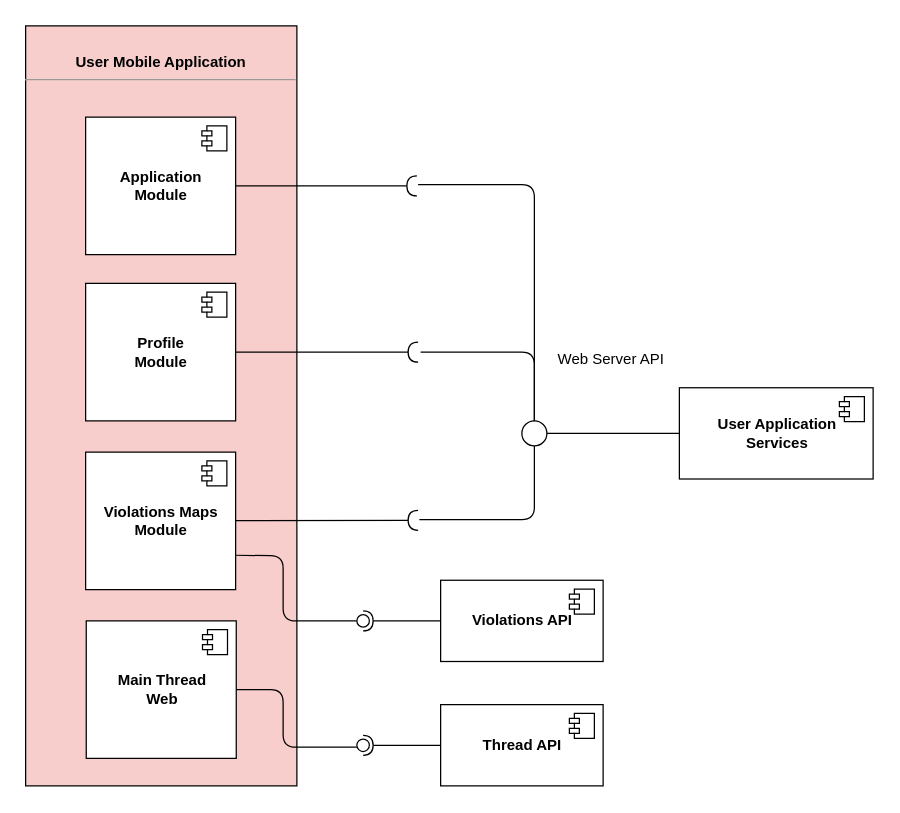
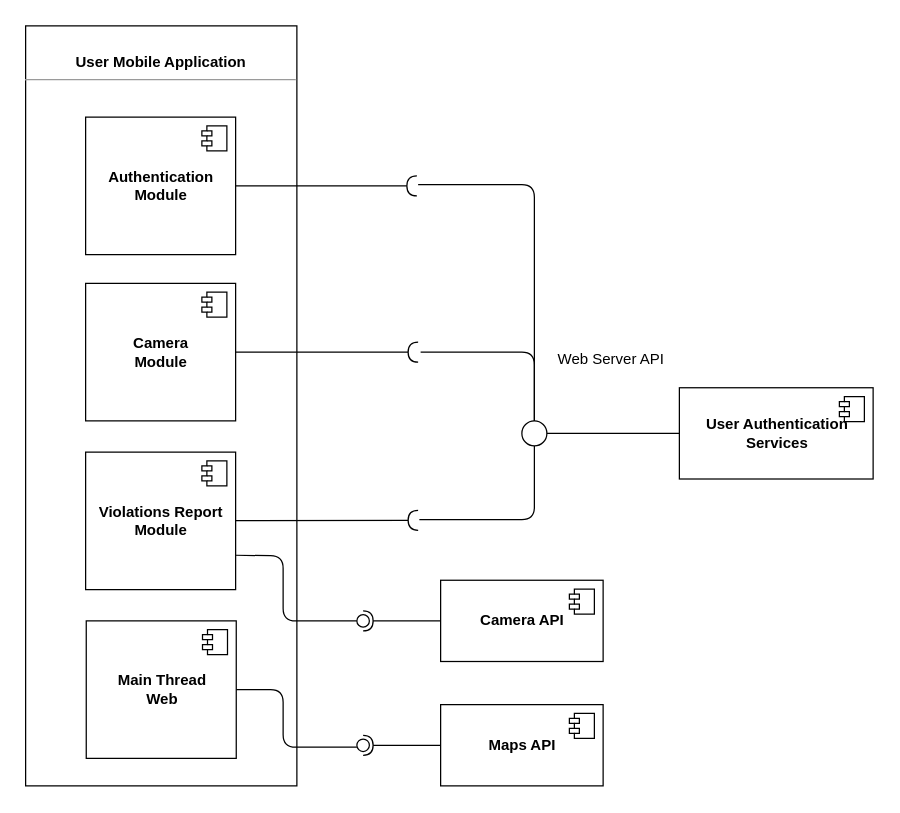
  <mxCell id="0" />
  <mxCell id="1" parent="0" />
- <mxCell id="2" value="&lt;p style=&quot;margin: 0px ; margin-top: 4px ; text-align: center&quot;&gt;&lt;b&gt;&lt;br&gt;&lt;/b&gt;&lt;/p&gt;&lt;p style=&quot;margin: 0px ; margin-top: 4px ; text-align: center&quot;&gt;&lt;b&gt;User Mobile Application&lt;/b&gt;&lt;br&gt;&lt;/p&gt;&lt;hr size=&quot;1&quot;&gt;&lt;p style=&quot;margin: 0px ; margin-left: 4px&quot;&gt;&lt;br&gt;&lt;/p&gt;" style="verticalAlign=top;align=left;overflow=fill;fontSize=12;fontFamily=Helvetica;html=1;fillColor=#f8cecc;" parent="1" vertex="1"><mxGeometry x="20" y="20" width="217" height="608" as="geometry" /></mxCell>
- <mxCell id="3" value="&lt;b&gt;Profile&lt;br&gt;Module&lt;br&gt;&lt;/b&gt;" style="html=1;" parent="1" vertex="1"><mxGeometry x="68" y="226" width="120" height="110" as="geometry" /></mxCell>
+ <mxCell id="2" value="&lt;p style=&quot;margin: 0px ; margin-top: 4px ; text-align: center&quot;&gt;&lt;b&gt;&lt;br&gt;&lt;/b&gt;&lt;/p&gt;&lt;p style=&quot;margin: 0px ; margin-top: 4px ; text-align: center&quot;&gt;&lt;b&gt;User Mobile Application&lt;/b&gt;&lt;br&gt;&lt;/p&gt;&lt;hr size=&quot;1&quot;&gt;&lt;p style=&quot;margin: 0px ; margin-left: 4px&quot;&gt;&lt;br&gt;&lt;/p&gt;" style="verticalAlign=top;align=left;overflow=fill;fontSize=12;fontFamily=Helvetica;html=1;" parent="1" vertex="1"><mxGeometry x="20" y="20" width="217" height="608" as="geometry" /></mxCell>
+ <mxCell id="3" value="&lt;b&gt;Camera&lt;br&gt;Module&lt;br&gt;&lt;/b&gt;" style="html=1;" parent="1" vertex="1"><mxGeometry x="68" y="226" width="120" height="110" as="geometry" /></mxCell>
  <mxCell id="4" value="" style="shape=component;jettyWidth=8;jettyHeight=4;" parent="3" vertex="1"><mxGeometry x="1" width="20" height="20" relative="1" as="geometry"><mxPoint x="-27" y="7" as="offset" /></mxGeometry></mxCell>
- <mxCell id="5" value="&lt;b&gt;Application&lt;br&gt;Module&lt;/b&gt;" style="html=1;" parent="1" vertex="1"><mxGeometry x="68" y="93" width="120" height="110" as="geometry" /></mxCell>
+ <mxCell id="5" value="&lt;b&gt;Authentication&lt;br&gt;Module&lt;/b&gt;" style="html=1;" parent="1" vertex="1"><mxGeometry x="68" y="93" width="120" height="110" as="geometry" /></mxCell>
  <mxCell id="6" value="" style="shape=component;jettyWidth=8;jettyHeight=4;" parent="5" vertex="1"><mxGeometry x="1" width="20" height="20" relative="1" as="geometry"><mxPoint x="-27" y="7" as="offset" /></mxGeometry></mxCell>
- <mxCell id="7" value="&lt;b&gt;User Application&lt;br&gt;Services&lt;br&gt;&lt;/b&gt;" style="html=1;" parent="1" vertex="1"><mxGeometry x="543" y="309.5" width="155" height="73" as="geometry" /></mxCell>
+ <mxCell id="7" value="&lt;b&gt;User Authentication&lt;br&gt;Services&lt;br&gt;&lt;/b&gt;" style="html=1;" parent="1" vertex="1"><mxGeometry x="543" y="309.5" width="155" height="73" as="geometry" /></mxCell>
  <mxCell id="8" value="" style="shape=component;jettyWidth=8;jettyHeight=4;" parent="7" vertex="1"><mxGeometry x="1" width="20" height="20" relative="1" as="geometry"><mxPoint x="-27" y="7" as="offset" /></mxGeometry></mxCell>
  <mxCell id="9" value="" style="edgeStyle=orthogonalEdgeStyle;rounded=0;jumpStyle=none;orthogonalLoop=1;jettySize=auto;html=1;endArrow=none;endFill=0;" parent="1" source="10" target="7" edge="1"><mxGeometry relative="1" as="geometry"><mxPoint x="698" y="269" as="targetPoint" /></mxGeometry></mxCell>
  <mxCell id="10" value="" style="verticalLabelPosition=bottom;verticalAlign=top;html=1;strokeWidth=1;shape=mxgraph.flowchart.on-page_reference;fillColor=none;strokeColor=#000000;" parent="1" vertex="1"><mxGeometry x="417" y="336" width="20" height="20" as="geometry" /></mxCell>
  <mxCell id="11" value="Web Server API" style="text;html=1;resizable=0;points=[];autosize=1;align=left;verticalAlign=top;spacingTop=-4;" parent="1" vertex="1"><mxGeometry x="443.5" y="277" width="95" height="14" as="geometry" /></mxCell>
  <mxCell id="12" value="" style="rounded=0;orthogonalLoop=1;jettySize=auto;html=1;endArrow=halfCircle;endFill=0;entryX=0.5;entryY=0.5;entryDx=0;entryDy=0;endSize=6;strokeWidth=1;" parent="1" source="5" edge="1"><mxGeometry relative="1" as="geometry"><mxPoint x="316" y="148" as="sourcePoint" /><mxPoint x="333" y="148" as="targetPoint" /></mxGeometry></mxCell>
  <mxCell id="13" value="" style="rounded=0;orthogonalLoop=1;jettySize=auto;html=1;endArrow=halfCircle;endFill=0;endSize=6;strokeWidth=1;" parent="1" source="3" edge="1"><mxGeometry relative="1" as="geometry"><mxPoint x="193" y="281" as="sourcePoint" /><mxPoint x="334" y="281" as="targetPoint" /></mxGeometry></mxCell>
  <mxCell id="14" value="" style="endArrow=none;html=1;entryX=0.5;entryY=0;entryDx=0;entryDy=0;entryPerimeter=0;" parent="1" target="10" edge="1"><mxGeometry width="50" height="50" relative="1" as="geometry"><mxPoint x="336" y="281" as="sourcePoint" /><mxPoint x="450" y="289" as="targetPoint" /><Array as="points"><mxPoint x="427" y="281" /></Array></mxGeometry></mxCell>
  <mxCell id="15" value="" style="endArrow=none;html=1;entryX=0.5;entryY=0;entryDx=0;entryDy=0;entryPerimeter=0;" parent="1" target="10" edge="1"><mxGeometry width="50" height="50" relative="1" as="geometry"><mxPoint x="334" y="147" as="sourcePoint" /><mxPoint x="395" y="136" as="targetPoint" /><Array as="points"><mxPoint x="427" y="147" /></Array></mxGeometry></mxCell>
- <mxCell id="16" value="&lt;b&gt;Violations Maps&lt;br&gt;Module&lt;br&gt;&lt;/b&gt;" style="html=1;" parent="1" vertex="1"><mxGeometry x="68" y="361" width="120" height="110" as="geometry" /></mxCell>
+ <mxCell id="16" value="&lt;b&gt;Violations Report&lt;br&gt;Module&lt;br&gt;&lt;/b&gt;" style="html=1;" parent="1" vertex="1"><mxGeometry x="68" y="361" width="120" height="110" as="geometry" /></mxCell>
  <mxCell id="17" value="" style="shape=component;jettyWidth=8;jettyHeight=4;" parent="16" vertex="1"><mxGeometry x="1" width="20" height="20" relative="1" as="geometry"><mxPoint x="-27" y="7" as="offset" /></mxGeometry></mxCell>
  <mxCell id="18" value="" style="rounded=0;orthogonalLoop=1;jettySize=auto;html=1;endArrow=halfCircle;endFill=0;endSize=6;strokeWidth=1;" parent="1" source="16" edge="1"><mxGeometry relative="1" as="geometry"><mxPoint x="188" y="415.5" as="sourcePoint" /><mxPoint x="334" y="415.5" as="targetPoint" /></mxGeometry></mxCell>
  <mxCell id="19" value="" style="endArrow=none;html=1;entryX=0.5;entryY=1;entryDx=0;entryDy=0;entryPerimeter=0;" parent="1" target="10" edge="1"><mxGeometry width="50" height="50" relative="1" as="geometry"><mxPoint x="335" y="415" as="sourcePoint" /><mxPoint x="608" y="415" as="targetPoint" /><Array as="points"><mxPoint x="427" y="415" /></Array></mxGeometry></mxCell>
  <mxCell id="20" value="&lt;b&gt;Main Thread&lt;br&gt;Web&lt;br&gt;&lt;/b&gt;" style="html=1;" vertex="1" parent="1"><mxGeometry x="68.5" y="496" width="120" height="110" as="geometry" /></mxCell>
  <mxCell id="21" value="" style="shape=component;jettyWidth=8;jettyHeight=4;" vertex="1" parent="20"><mxGeometry x="1" width="20" height="20" relative="1" as="geometry"><mxPoint x="-27" y="7" as="offset" /></mxGeometry></mxCell>
- <mxCell id="22" value="&lt;b&gt;Violations API&lt;/b&gt;" style="html=1;" vertex="1" parent="1"><mxGeometry x="352" y="463.5" width="130" height="65" as="geometry" /></mxCell>
+ <mxCell id="22" value="&lt;b&gt;Camera API&lt;/b&gt;" style="html=1;" vertex="1" parent="1"><mxGeometry x="352" y="463.5" width="130" height="65" as="geometry" /></mxCell>
  <mxCell id="23" value="" style="shape=component;jettyWidth=8;jettyHeight=4;" vertex="1" parent="22"><mxGeometry x="1" width="20" height="20" relative="1" as="geometry"><mxPoint x="-27" y="7" as="offset" /></mxGeometry></mxCell>
- <mxCell id="24" value="&lt;b&gt;Thread API&lt;/b&gt;" style="html=1;" vertex="1" parent="1"><mxGeometry x="352" y="563" width="130" height="65" as="geometry" /></mxCell>
+ <mxCell id="24" value="&lt;b&gt;Maps API&lt;/b&gt;" style="html=1;" vertex="1" parent="1"><mxGeometry x="352" y="563" width="130" height="65" as="geometry" /></mxCell>
  <mxCell id="25" value="" style="shape=component;jettyWidth=8;jettyHeight=4;" vertex="1" parent="24"><mxGeometry x="1" width="20" height="20" relative="1" as="geometry"><mxPoint x="-27" y="7" as="offset" /></mxGeometry></mxCell>
  <mxCell id="26" value="" style="orthogonalLoop=1;jettySize=auto;html=1;endArrow=none;endFill=0;exitX=1;exitY=0.75;exitDx=0;exitDy=0;rounded=1;" edge="1" target="28" parent="1" source="16"><mxGeometry relative="1" as="geometry"><mxPoint x="275" y="501" as="sourcePoint" /><Array as="points"><mxPoint x="226" y="444" /><mxPoint x="226" y="496" /></Array></mxGeometry></mxCell>
  <mxCell id="27" value="" style="rounded=0;orthogonalLoop=1;jettySize=auto;html=1;endArrow=halfCircle;endFill=0;entryX=0.5;entryY=0.5;entryDx=0;entryDy=0;endSize=6;strokeWidth=1;exitX=0;exitY=0.5;exitDx=0;exitDy=0;" edge="1" target="28" parent="1" source="22"><mxGeometry relative="1" as="geometry"><mxPoint x="315" y="501" as="sourcePoint" /></mxGeometry></mxCell>
  <mxCell id="28" value="" style="ellipse;whiteSpace=wrap;html=1;fontFamily=Helvetica;fontSize=12;fontColor=#000000;align=center;strokeColor=#000000;fillColor=#ffffff;points=[];aspect=fixed;resizable=0;" vertex="1" parent="1"><mxGeometry x="285" y="491" width="10" height="10" as="geometry" /></mxCell>
  <mxCell id="29" value="" style="orthogonalLoop=1;jettySize=auto;html=1;endArrow=none;endFill=0;rounded=1;exitX=1;exitY=0.5;exitDx=0;exitDy=0;" edge="1" parent="1" source="20"><mxGeometry relative="1" as="geometry"><mxPoint x="188" y="544.5" as="sourcePoint" /><mxPoint x="285" y="597" as="targetPoint" /><Array as="points"><mxPoint x="226" y="551" /><mxPoint x="226" y="597" /></Array></mxGeometry></mxCell>
  <mxCell id="30" value="" style="ellipse;whiteSpace=wrap;html=1;fontFamily=Helvetica;fontSize=12;fontColor=#000000;align=center;strokeColor=#000000;fillColor=#ffffff;points=[];aspect=fixed;resizable=0;" vertex="1" parent="1"><mxGeometry x="285" y="590.5" width="10" height="10" as="geometry" /></mxCell>
  <mxCell id="31" value="" style="rounded=0;orthogonalLoop=1;jettySize=auto;html=1;endArrow=halfCircle;endFill=0;entryX=0.5;entryY=0.5;entryDx=0;entryDy=0;endSize=6;strokeWidth=1;" edge="1" parent="1" source="24" target="30"><mxGeometry relative="1" as="geometry"><mxPoint x="352" y="596.268" as="sourcePoint" /><mxPoint x="290" y="597" as="targetPoint" /></mxGeometry></mxCell>
